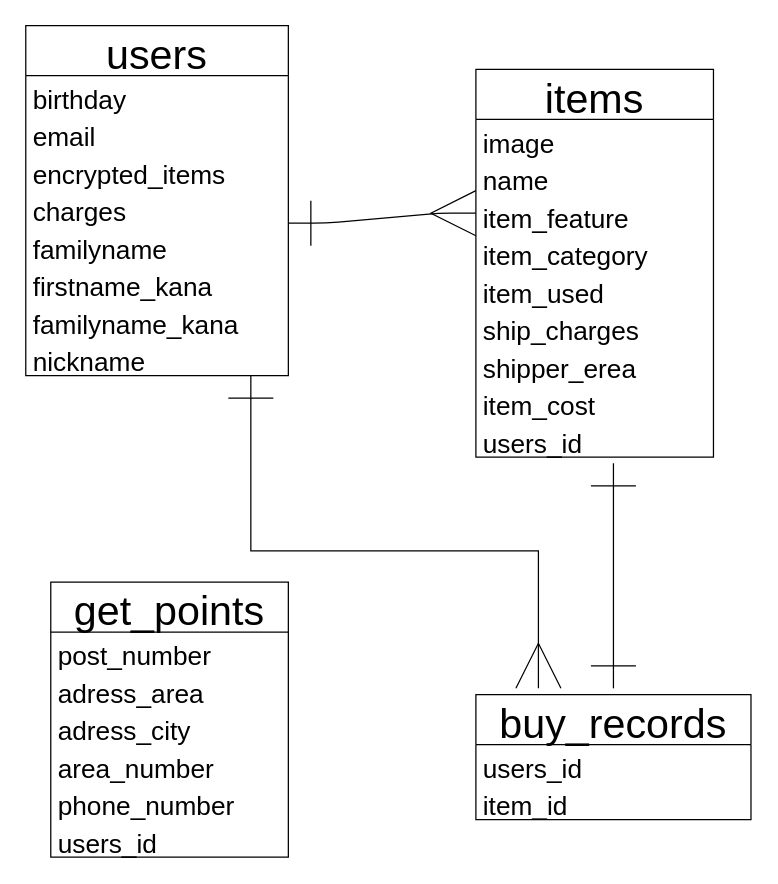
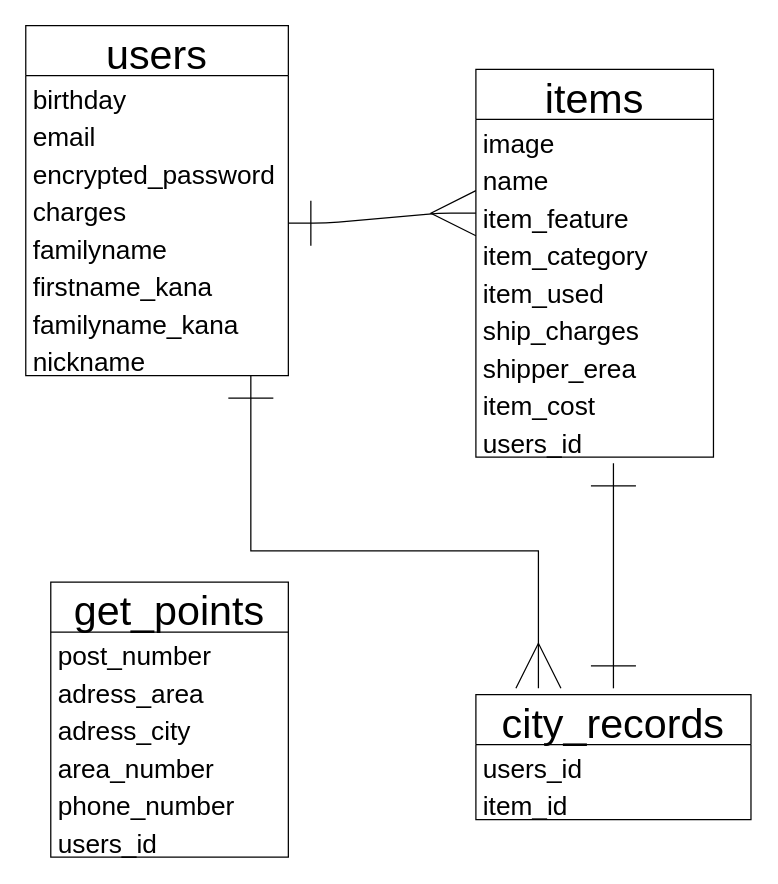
  <mxCell id="0" />
  <mxCell id="1" parent="0" />
  <mxCell id="2" value="users" style="swimlane;fontStyle=0;childLayout=stackLayout;horizontal=1;startSize=40;horizontalStack=0;resizeParent=1;resizeParentMax=0;resizeLast=0;collapsible=1;marginBottom=0;align=center;fontSize=33;verticalAlign=bottom;" vertex="1" parent="1"><mxGeometry x="20" y="20" width="210" height="280" as="geometry"><mxRectangle x="220" y="490" width="50" height="26" as="alternateBounds" /></mxGeometry></mxCell>
  <mxCell id="3" value="birthday" style="text;strokeColor=none;fillColor=none;spacingLeft=4;spacingRight=4;overflow=hidden;rotatable=0;points=[[0,0.5],[1,0.5]];portConstraint=eastwest;fontSize=21;" vertex="1" parent="2"><mxGeometry y="40" width="210" height="30" as="geometry" /></mxCell>
  <mxCell id="4" value="email" style="text;strokeColor=none;fillColor=none;spacingLeft=4;spacingRight=4;overflow=hidden;rotatable=0;points=[[0,0.5],[1,0.5]];portConstraint=eastwest;fontSize=21;" vertex="1" parent="2"><mxGeometry y="70" width="210" height="30" as="geometry" /></mxCell>
- <mxCell id="5" value="encrypted_items" style="text;strokeColor=none;fillColor=none;spacingLeft=4;spacingRight=4;overflow=hidden;rotatable=0;points=[[0,0.5],[1,0.5]];portConstraint=eastwest;fontSize=21;" vertex="1" parent="2"><mxGeometry y="100" width="210" height="30" as="geometry" /></mxCell>
+ <mxCell id="5" value="encrypted_password" style="text;strokeColor=none;fillColor=none;spacingLeft=4;spacingRight=4;overflow=hidden;rotatable=0;points=[[0,0.5],[1,0.5]];portConstraint=eastwest;fontSize=21;" vertex="1" parent="2"><mxGeometry y="100" width="210" height="30" as="geometry" /></mxCell>
  <mxCell id="6" value="charges" style="text;strokeColor=none;fillColor=none;spacingLeft=4;spacingRight=4;overflow=hidden;rotatable=0;points=[[0,0.5],[1,0.5]];portConstraint=eastwest;fontSize=21;" vertex="1" parent="2"><mxGeometry y="130" width="210" height="30" as="geometry" /></mxCell>
  <mxCell id="7" value="familyname" style="text;strokeColor=none;fillColor=none;spacingLeft=4;spacingRight=4;overflow=hidden;rotatable=0;points=[[0,0.5],[1,0.5]];portConstraint=eastwest;fontSize=21;" vertex="1" parent="2"><mxGeometry y="160" width="210" height="30" as="geometry" /></mxCell>
  <mxCell id="8" value="firstname_kana" style="text;strokeColor=none;fillColor=none;spacingLeft=4;spacingRight=4;overflow=hidden;rotatable=0;points=[[0,0.5],[1,0.5]];portConstraint=eastwest;fontSize=21;" vertex="1" parent="2"><mxGeometry y="190" width="210" height="30" as="geometry" /></mxCell>
  <mxCell id="9" value="familyname_kana" style="text;strokeColor=none;fillColor=none;spacingLeft=4;spacingRight=4;overflow=hidden;rotatable=0;points=[[0,0.5],[1,0.5]];portConstraint=eastwest;fontSize=21;" vertex="1" parent="2"><mxGeometry y="220" width="210" height="30" as="geometry" /></mxCell>
  <mxCell id="10" value="nickname" style="text;strokeColor=none;fillColor=none;spacingLeft=4;spacingRight=4;overflow=hidden;rotatable=0;points=[[0,0.5],[1,0.5]];portConstraint=eastwest;fontSize=21;" vertex="1" parent="2"><mxGeometry y="250" width="210" height="30" as="geometry" /></mxCell>
  <mxCell id="11" value="items" style="swimlane;fontStyle=0;childLayout=stackLayout;horizontal=1;startSize=40;horizontalStack=0;resizeParent=1;resizeParentMax=0;resizeLast=0;collapsible=1;marginBottom=0;align=center;fontSize=33;verticalAlign=bottom;" vertex="1" parent="1"><mxGeometry x="380" y="55" width="190" height="310" as="geometry"><mxRectangle x="220" y="490" width="50" height="26" as="alternateBounds" /></mxGeometry></mxCell>
  <mxCell id="12" value="image" style="text;strokeColor=none;fillColor=none;spacingLeft=4;spacingRight=4;overflow=hidden;rotatable=0;points=[[0,0.5],[1,0.5]];portConstraint=eastwest;fontSize=21;" vertex="1" parent="11"><mxGeometry y="40" width="190" height="30" as="geometry" /></mxCell>
  <mxCell id="13" value="name" style="text;strokeColor=none;fillColor=none;spacingLeft=4;spacingRight=4;overflow=hidden;rotatable=0;points=[[0,0.5],[1,0.5]];portConstraint=eastwest;fontSize=21;" vertex="1" parent="11"><mxGeometry y="70" width="190" height="30" as="geometry" /></mxCell>
  <mxCell id="14" value="item_feature" style="text;strokeColor=none;fillColor=none;spacingLeft=4;spacingRight=4;overflow=hidden;rotatable=0;points=[[0,0.5],[1,0.5]];portConstraint=eastwest;fontSize=21;" vertex="1" parent="11"><mxGeometry y="100" width="190" height="30" as="geometry" /></mxCell>
  <mxCell id="15" value="item_category" style="text;strokeColor=none;fillColor=none;spacingLeft=4;spacingRight=4;overflow=hidden;rotatable=0;points=[[0,0.5],[1,0.5]];portConstraint=eastwest;fontSize=21;" vertex="1" parent="11"><mxGeometry y="130" width="190" height="30" as="geometry" /></mxCell>
  <mxCell id="16" value="item_used" style="text;strokeColor=none;fillColor=none;spacingLeft=4;spacingRight=4;overflow=hidden;rotatable=0;points=[[0,0.5],[1,0.5]];portConstraint=eastwest;fontSize=21;" vertex="1" parent="11"><mxGeometry y="160" width="190" height="30" as="geometry" /></mxCell>
  <mxCell id="17" value="ship_charges" style="text;strokeColor=none;fillColor=none;spacingLeft=4;spacingRight=4;overflow=hidden;rotatable=0;points=[[0,0.5],[1,0.5]];portConstraint=eastwest;fontSize=21;" vertex="1" parent="11"><mxGeometry y="190" width="190" height="30" as="geometry" /></mxCell>
  <mxCell id="18" value="shipper_erea" style="text;strokeColor=none;fillColor=none;spacingLeft=4;spacingRight=4;overflow=hidden;rotatable=0;points=[[0,0.5],[1,0.5]];portConstraint=eastwest;fontSize=21;" vertex="1" parent="11"><mxGeometry y="220" width="190" height="30" as="geometry" /></mxCell>
  <mxCell id="19" value="item_cost" style="text;strokeColor=none;fillColor=none;spacingLeft=4;spacingRight=4;overflow=hidden;rotatable=0;points=[[0,0.5],[1,0.5]];portConstraint=eastwest;fontSize=21;" vertex="1" parent="11"><mxGeometry y="250" width="190" height="30" as="geometry" /></mxCell>
  <mxCell id="20" value="users_id" style="text;strokeColor=none;fillColor=none;spacingLeft=4;spacingRight=4;overflow=hidden;rotatable=0;points=[[0,0.5],[1,0.5]];portConstraint=eastwest;fontSize=21;" vertex="1" parent="11"><mxGeometry y="280" width="190" height="30" as="geometry" /></mxCell>
  <mxCell id="21" value="" style="edgeStyle=entityRelationEdgeStyle;fontSize=12;html=1;endArrow=ERmany;startArrow=ERone;entryX=0;entryY=0.5;entryDx=0;entryDy=0;endSize=34;startFill=0;endFill=0;startSize=34;" edge="1" parent="1" target="14"><mxGeometry width="100" height="100" relative="1" as="geometry"><mxPoint x="230" y="178" as="sourcePoint" /><mxPoint x="440" y="290" as="targetPoint" /></mxGeometry></mxCell>
- <mxCell id="22" value="buy_records" style="swimlane;fontStyle=0;childLayout=stackLayout;horizontal=1;startSize=40;horizontalStack=0;resizeParent=1;resizeParentMax=0;resizeLast=0;collapsible=1;marginBottom=0;align=center;fontSize=33;verticalAlign=bottom;" vertex="1" parent="1"><mxGeometry x="380" y="555" width="220" height="100" as="geometry"><mxRectangle x="220" y="490" width="50" height="26" as="alternateBounds" /></mxGeometry></mxCell>
+ <mxCell id="22" value="city_records" style="swimlane;fontStyle=0;childLayout=stackLayout;horizontal=1;startSize=40;horizontalStack=0;resizeParent=1;resizeParentMax=0;resizeLast=0;collapsible=1;marginBottom=0;align=center;fontSize=33;verticalAlign=bottom;" vertex="1" parent="1"><mxGeometry x="380" y="555" width="220" height="100" as="geometry"><mxRectangle x="220" y="490" width="50" height="26" as="alternateBounds" /></mxGeometry></mxCell>
  <mxCell id="23" value="users_id" style="text;strokeColor=none;fillColor=none;spacingLeft=4;spacingRight=4;overflow=hidden;rotatable=0;points=[[0,0.5],[1,0.5]];portConstraint=eastwest;fontSize=21;" vertex="1" parent="22"><mxGeometry y="40" width="220" height="30" as="geometry" /></mxCell>
  <mxCell id="24" value="item_id" style="text;strokeColor=none;fillColor=none;spacingLeft=4;spacingRight=4;overflow=hidden;rotatable=0;points=[[0,0.5],[1,0.5]];portConstraint=eastwest;fontSize=21;" vertex="1" parent="22"><mxGeometry y="70" width="220" height="30" as="geometry" /></mxCell>
  <mxCell id="25" value="get_points" style="swimlane;fontStyle=0;childLayout=stackLayout;horizontal=1;startSize=40;horizontalStack=0;resizeParent=1;resizeParentMax=0;resizeLast=0;collapsible=1;marginBottom=0;align=center;fontSize=33;verticalAlign=bottom;" vertex="1" parent="1"><mxGeometry x="40" y="465" width="190" height="220" as="geometry"><mxRectangle x="220" y="490" width="50" height="26" as="alternateBounds" /></mxGeometry></mxCell>
  <mxCell id="26" value="post_number" style="text;strokeColor=none;fillColor=none;spacingLeft=4;spacingRight=4;overflow=hidden;rotatable=0;points=[[0,0.5],[1,0.5]];portConstraint=eastwest;fontSize=21;" vertex="1" parent="25"><mxGeometry y="40" width="190" height="30" as="geometry" /></mxCell>
  <mxCell id="27" value="adress_area" style="text;strokeColor=none;fillColor=none;spacingLeft=4;spacingRight=4;overflow=hidden;rotatable=0;points=[[0,0.5],[1,0.5]];portConstraint=eastwest;fontSize=21;" vertex="1" parent="25"><mxGeometry y="70" width="190" height="30" as="geometry" /></mxCell>
  <mxCell id="28" value="adress_city" style="text;strokeColor=none;fillColor=none;spacingLeft=4;spacingRight=4;overflow=hidden;rotatable=0;points=[[0,0.5],[1,0.5]];portConstraint=eastwest;fontSize=21;" vertex="1" parent="25"><mxGeometry y="100" width="190" height="30" as="geometry" /></mxCell>
  <mxCell id="29" value="area_number" style="text;strokeColor=none;fillColor=none;spacingLeft=4;spacingRight=4;overflow=hidden;rotatable=0;points=[[0,0.5],[1,0.5]];portConstraint=eastwest;fontSize=21;" vertex="1" parent="25"><mxGeometry y="130" width="190" height="30" as="geometry" /></mxCell>
  <mxCell id="30" value="phone_number" style="text;strokeColor=none;fillColor=none;spacingLeft=4;spacingRight=4;overflow=hidden;rotatable=0;points=[[0,0.5],[1,0.5]];portConstraint=eastwest;fontSize=21;" vertex="1" parent="25"><mxGeometry y="160" width="190" height="30" as="geometry" /></mxCell>
  <mxCell id="31" value="users_id" style="text;strokeColor=none;fillColor=none;spacingLeft=4;spacingRight=4;overflow=hidden;rotatable=0;points=[[0,0.5],[1,0.5]];portConstraint=eastwest;fontSize=21;" vertex="1" parent="25"><mxGeometry y="190" width="190" height="30" as="geometry" /></mxCell>
  <mxCell id="32" style="edgeStyle=orthogonalEdgeStyle;rounded=0;orthogonalLoop=1;jettySize=auto;html=1;startArrow=ERmany;startFill=0;startSize=34;endArrow=ERone;endFill=0;endSize=34;fontSize=33;" edge="1" parent="1"><mxGeometry relative="1" as="geometry"><mxPoint x="200" y="300" as="targetPoint" /><mxPoint x="430" y="550" as="sourcePoint" /><Array as="points"><mxPoint x="430" y="440" /><mxPoint x="200" y="440" /></Array></mxGeometry></mxCell>
  <mxCell id="33" style="edgeStyle=orthogonalEdgeStyle;rounded=0;orthogonalLoop=1;jettySize=auto;html=1;startArrow=ERone;startFill=0;startSize=34;endArrow=ERone;endFill=0;endSize=34;fontSize=33;" edge="1" parent="1"><mxGeometry relative="1" as="geometry"><mxPoint x="490" y="370" as="targetPoint" /><mxPoint x="490" y="550" as="sourcePoint" /><Array as="points"><mxPoint x="490" y="510" /><mxPoint x="490" y="510" /></Array></mxGeometry></mxCell>
